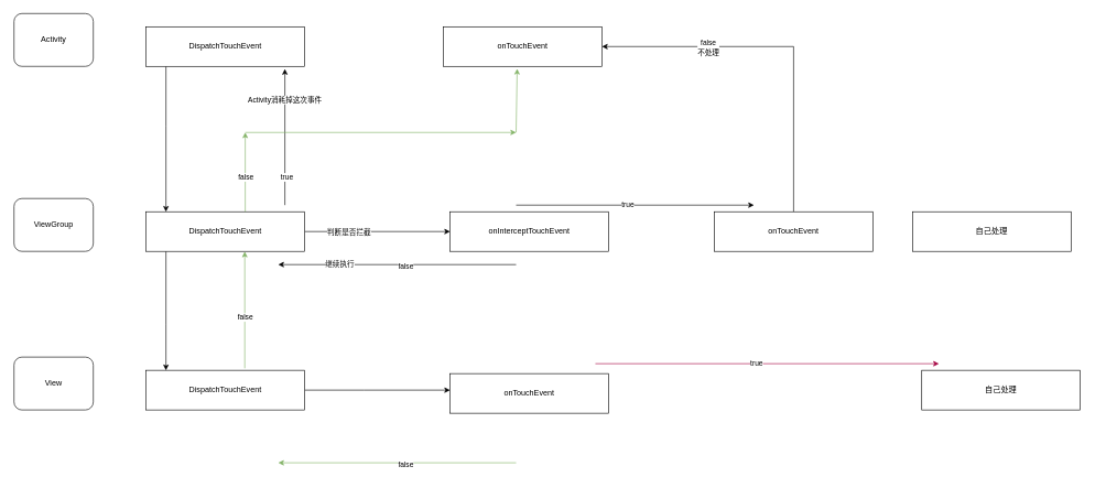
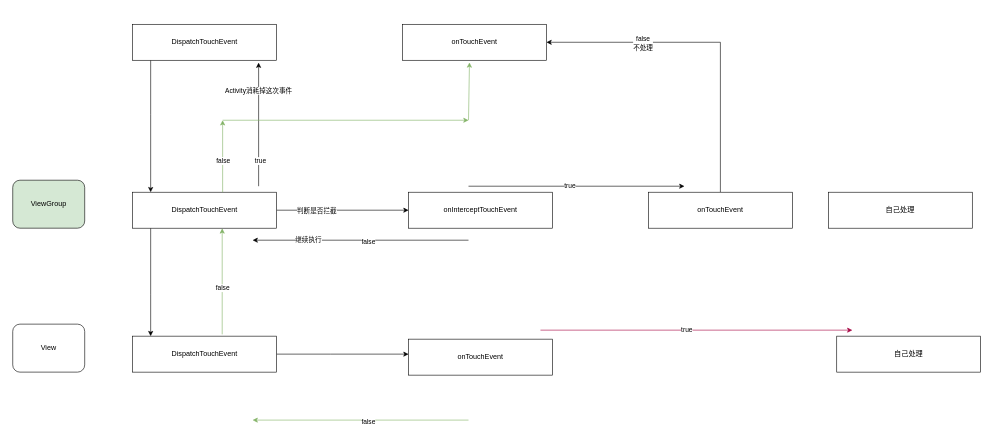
  <mxCell id="0" />
  <mxCell id="1" parent="0" />
- <mxCell id="2" value="Activity" style="rounded=1;whiteSpace=wrap;html=1;" parent="1" vertex="1"><mxGeometry x="20" y="20" width="120" height="80" as="geometry" /></mxCell>
- <mxCell id="3" value="ViewGroup" style="rounded=1;whiteSpace=wrap;html=1;" parent="1" vertex="1"><mxGeometry x="20" y="300" width="120" height="80" as="geometry" /></mxCell>
+ <mxCell id="3" value="ViewGroup" style="rounded=1;whiteSpace=wrap;html=1;fillColor=#d5e8d4;" parent="1" vertex="1"><mxGeometry x="20" y="300" width="120" height="80" as="geometry" /></mxCell>
  <mxCell id="4" value="View" style="rounded=1;whiteSpace=wrap;html=1;" parent="1" vertex="1"><mxGeometry x="20" y="540" width="120" height="80" as="geometry" /></mxCell>
  <mxCell id="5" style="edgeStyle=orthogonalEdgeStyle;rounded=0;orthogonalLoop=1;jettySize=auto;html=1;" parent="1" source="6" target="11" edge="1"><mxGeometry relative="1" as="geometry"><Array as="points"><mxPoint x="250" y="190" /><mxPoint x="250" y="190" /></Array></mxGeometry></mxCell>
  <mxCell id="6" value="DispatchTouchEvent" style="rounded=0;whiteSpace=wrap;html=1;" parent="1" vertex="1"><mxGeometry x="220" y="40" width="240" height="60" as="geometry" /></mxCell>
  <mxCell id="7" style="edgeStyle=orthogonalEdgeStyle;rounded=0;orthogonalLoop=1;jettySize=auto;html=1;" parent="1" source="11" target="13" edge="1"><mxGeometry relative="1" as="geometry"><Array as="points"><mxPoint x="250" y="490" /><mxPoint x="250" y="490" /></Array></mxGeometry></mxCell>
  <mxCell id="8" style="edgeStyle=orthogonalEdgeStyle;rounded=0;orthogonalLoop=1;jettySize=auto;html=1;" parent="1" source="11" target="15" edge="1"><mxGeometry relative="1" as="geometry" /></mxCell>
  <mxCell id="9" value="&lt;span style=&quot;color: rgba(0 , 0 , 0 , 0) ; font-family: monospace ; font-size: 0px&quot;&gt;%3CmxGraphModel%3E%3Croot%3E%3CmxCell%20id%3D%220%22%2F%3E%3CmxCell%20id%3D%221%22%20parent%3D%220%22%2F%3E%3CmxCell%20id%3D%222%22%20value%3D%22%E5%88%A4%E6%96%AD%E6%98%AF%E5%90%A6%E6%8B%A6%E6%88%AA%22%20style%3D%22edgeLabel%3Bhtml%3D1%3Balign%3Dcenter%3BverticalAlign%3Dmiddle%3Bresizable%3D0%3Bpoints%3D%5B%5D%3B%22%20vertex%3D%221%22%20connectable%3D%220%22%20parent%3D%221%22%3E%3CmxGeometry%20x%3D%22511.0%22%20y%3D%22430.833%22%20as%3D%22geometry%22%2F%3E%3C%2FmxCell%3E%3C%2Froot%3E%3C%2FmxGraphModel%3E&lt;/span&gt;" style="edgeLabel;html=1;align=center;verticalAlign=middle;resizable=0;points=[];" parent="8" vertex="1" connectable="0"><mxGeometry x="-0.389" y="1" relative="1" as="geometry"><mxPoint as="offset" /></mxGeometry></mxCell>
  <mxCell id="10" value="判断是否拦截" style="edgeLabel;html=1;align=center;verticalAlign=middle;resizable=0;points=[];" parent="8" vertex="1" connectable="0"><mxGeometry x="-0.397" y="1" relative="1" as="geometry"><mxPoint y="1" as="offset" /></mxGeometry></mxCell>
  <mxCell id="11" value="DispatchTouchEvent" style="rounded=0;whiteSpace=wrap;html=1;" parent="1" vertex="1"><mxGeometry x="220" y="320" width="240" height="60" as="geometry" /></mxCell>
  <mxCell id="12" style="edgeStyle=orthogonalEdgeStyle;rounded=0;orthogonalLoop=1;jettySize=auto;html=1;" parent="1" source="13" target="14" edge="1"><mxGeometry relative="1" as="geometry"><Array as="points"><mxPoint x="550" y="590" /><mxPoint x="550" y="590" /></Array></mxGeometry></mxCell>
  <mxCell id="13" value="DispatchTouchEvent" style="rounded=0;whiteSpace=wrap;html=1;" parent="1" vertex="1"><mxGeometry x="220" y="560" width="240" height="60" as="geometry" /></mxCell>
  <mxCell id="14" value="onTouchEvent" style="rounded=0;whiteSpace=wrap;html=1;" parent="1" vertex="1"><mxGeometry x="680" y="565" width="240" height="60" as="geometry" /></mxCell>
  <mxCell id="15" value="onInterceptTouchEvent" style="rounded=0;whiteSpace=wrap;html=1;" parent="1" vertex="1"><mxGeometry x="680" y="320" width="240" height="60" as="geometry" /></mxCell>
  <mxCell id="16" value="" style="endArrow=classic;html=1;" parent="1" edge="1"><mxGeometry width="50" height="50" relative="1" as="geometry"><mxPoint x="780" y="310" as="sourcePoint" /><mxPoint x="1140" y="310" as="targetPoint" /></mxGeometry></mxCell>
  <mxCell id="17" value="true" style="edgeLabel;html=1;align=center;verticalAlign=middle;resizable=0;points=[];" parent="16" vertex="1" connectable="0"><mxGeometry x="-0.065" y="2" relative="1" as="geometry"><mxPoint as="offset" /></mxGeometry></mxCell>
  <mxCell id="18" value="" style="endArrow=classic;html=1;" parent="1" edge="1"><mxGeometry width="50" height="50" relative="1" as="geometry"><mxPoint x="430" y="310" as="sourcePoint" /><mxPoint x="430" y="104" as="targetPoint" /></mxGeometry></mxCell>
  <mxCell id="19" value="true" style="edgeLabel;html=1;align=center;verticalAlign=middle;resizable=0;points=[];" parent="18" vertex="1" connectable="0"><mxGeometry x="-0.583" y="-2" relative="1" as="geometry"><mxPoint as="offset" /></mxGeometry></mxCell>
  <mxCell id="20" value="Activity消耗掉这次事件" style="edgeLabel;html=1;align=center;verticalAlign=middle;resizable=0;points=[];" parent="18" vertex="1" connectable="0"><mxGeometry x="0.558" y="1" relative="1" as="geometry"><mxPoint as="offset" /></mxGeometry></mxCell>
  <mxCell id="21" value="" style="endArrow=classic;html=1;" parent="1" edge="1"><mxGeometry width="50" height="50" relative="1" as="geometry"><mxPoint x="780" y="400" as="sourcePoint" /><mxPoint x="420" y="400" as="targetPoint" /></mxGeometry></mxCell>
  <mxCell id="22" value="false" style="edgeLabel;html=1;align=center;verticalAlign=middle;resizable=0;points=[];" parent="21" vertex="1" connectable="0"><mxGeometry x="-0.065" y="2" relative="1" as="geometry"><mxPoint as="offset" /></mxGeometry></mxCell>
  <mxCell id="23" value="继续执行" style="edgeLabel;html=1;align=center;verticalAlign=middle;resizable=0;points=[];" parent="21" vertex="1" connectable="0"><mxGeometry x="0.491" y="-1" relative="1" as="geometry"><mxPoint as="offset" /></mxGeometry></mxCell>
  <mxCell id="24" value="" style="endArrow=classic;html=1;fillColor=#d80073;strokeColor=#A50040;" parent="1" edge="1"><mxGeometry width="50" height="50" relative="1" as="geometry"><mxPoint x="900" y="550" as="sourcePoint" /><mxPoint x="1420" y="550" as="targetPoint" /></mxGeometry></mxCell>
  <mxCell id="25" value="true" style="edgeLabel;html=1;align=center;verticalAlign=middle;resizable=0;points=[];" parent="24" vertex="1" connectable="0"><mxGeometry x="-0.065" y="2" relative="1" as="geometry"><mxPoint as="offset" /></mxGeometry></mxCell>
  <mxCell id="26" value="" style="endArrow=classic;html=1;fillColor=#d5e8d4;strokeColor=#82b366;" parent="1" edge="1"><mxGeometry width="50" height="50" relative="1" as="geometry"><mxPoint x="780" y="700" as="sourcePoint" /><mxPoint x="420" y="700" as="targetPoint" /></mxGeometry></mxCell>
  <mxCell id="27" value="false" style="edgeLabel;html=1;align=center;verticalAlign=middle;resizable=0;points=[];" parent="26" vertex="1" connectable="0"><mxGeometry x="-0.065" y="2" relative="1" as="geometry"><mxPoint as="offset" /></mxGeometry></mxCell>
  <mxCell id="28" value="" style="endArrow=classic;html=1;fillColor=#d5e8d4;strokeColor=#82b366;entryX=0.622;entryY=1.006;entryDx=0;entryDy=0;entryPerimeter=0;exitX=0.622;exitY=-0.05;exitDx=0;exitDy=0;exitPerimeter=0;" parent="1" source="13" target="11" edge="1"><mxGeometry width="50" height="50" relative="1" as="geometry"><mxPoint x="370" y="550" as="sourcePoint" /><mxPoint x="370" y="390" as="targetPoint" /></mxGeometry></mxCell>
  <mxCell id="29" value="false" style="edgeLabel;html=1;align=center;verticalAlign=middle;resizable=0;points=[];" parent="28" vertex="1" connectable="0"><mxGeometry x="-0.119" relative="1" as="geometry"><mxPoint as="offset" /></mxGeometry></mxCell>
  <mxCell id="30" value="" style="endArrow=classic;html=1;fillColor=#d5e8d4;strokeColor=#82b366;exitX=0.622;exitY=-0.05;exitDx=0;exitDy=0;exitPerimeter=0;" parent="1" edge="1"><mxGeometry width="50" height="50" relative="1" as="geometry"><mxPoint x="370" y="320" as="sourcePoint" /><mxPoint x="370" y="200" as="targetPoint" /></mxGeometry></mxCell>
  <mxCell id="31" value="false" style="edgeLabel;html=1;align=center;verticalAlign=middle;resizable=0;points=[];" parent="30" vertex="1" connectable="0"><mxGeometry x="-0.119" relative="1" as="geometry"><mxPoint as="offset" /></mxGeometry></mxCell>
  <mxCell id="32" value="onTouchEvent" style="rounded=0;whiteSpace=wrap;html=1;" parent="1" vertex="1"><mxGeometry x="670" y="40" width="240" height="60" as="geometry" /></mxCell>
  <mxCell id="33" value="" style="endArrow=classic;html=1;fillColor=#d5e8d4;strokeColor=#82b366;" parent="1" edge="1"><mxGeometry width="50" height="50" relative="1" as="geometry"><mxPoint x="370" y="200" as="sourcePoint" /><mxPoint x="780" y="200" as="targetPoint" /></mxGeometry></mxCell>
  <mxCell id="34" value="" style="endArrow=classic;html=1;entryX=0.465;entryY=1.061;entryDx=0;entryDy=0;entryPerimeter=0;fillColor=#d5e8d4;strokeColor=#82b366;" parent="1" target="32" edge="1"><mxGeometry width="50" height="50" relative="1" as="geometry"><mxPoint x="780" y="200" as="sourcePoint" /><mxPoint x="830" y="150" as="targetPoint" /></mxGeometry></mxCell>
  <mxCell id="35" style="edgeStyle=orthogonalEdgeStyle;rounded=0;orthogonalLoop=1;jettySize=auto;html=1;entryX=1;entryY=0.5;entryDx=0;entryDy=0;" edge="1" parent="1" source="37" target="32"><mxGeometry relative="1" as="geometry"><Array as="points"><mxPoint x="1200" y="70" /></Array></mxGeometry></mxCell>
  <mxCell id="36" value="false&lt;br&gt;不处理" style="edgeLabel;html=1;align=center;verticalAlign=middle;resizable=0;points=[];" vertex="1" connectable="0" parent="35"><mxGeometry x="0.407" y="1" relative="1" as="geometry"><mxPoint as="offset" /></mxGeometry></mxCell>
  <mxCell id="37" value="onTouchEvent" style="rounded=0;whiteSpace=wrap;html=1;" vertex="1" parent="1"><mxGeometry x="1080" y="320" width="240" height="60" as="geometry" /></mxCell>
  <mxCell id="38" value="自己处理" style="rounded=0;whiteSpace=wrap;html=1;" vertex="1" parent="1"><mxGeometry x="1380" y="320" width="240" height="60" as="geometry" /></mxCell>
  <mxCell id="39" value="自己处理" style="rounded=0;whiteSpace=wrap;html=1;" vertex="1" parent="1"><mxGeometry x="1394" y="560" width="240" height="60" as="geometry" /></mxCell>
